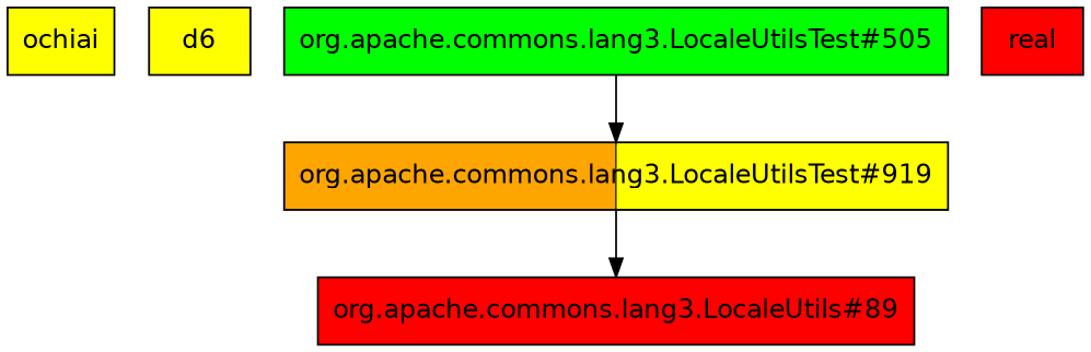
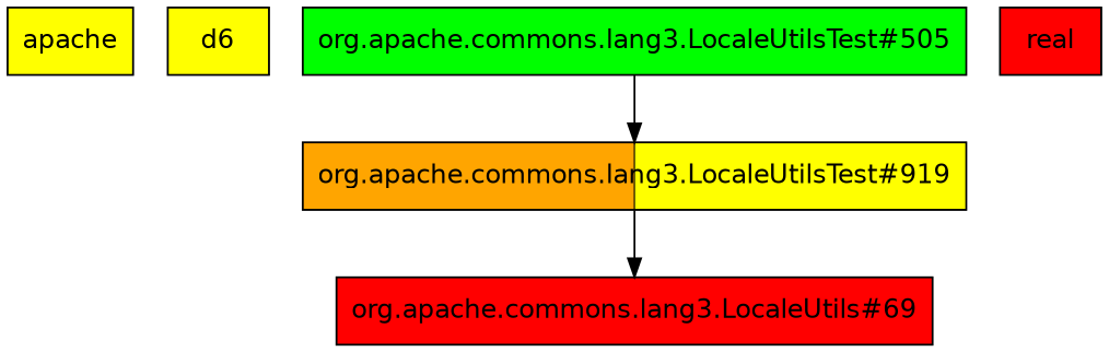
  digraph {
    fontname="DejaVu Sans"
    node [fillcolor=yellow fontname="DejaVu Sans" shape=box style=striped]
    edge [fontname="DejaVu Sans"]
-   ochiai
+   ochiai [label=apache]
    n2 [label=d6]
-   "org.apache.commons.lang3.LocaleUtils#89" [fillcolor=red]
+   "org.apache.commons.lang3.LocaleUtils#89" [fillcolor=red label="org.apache.commons.lang3.LocaleUtils#69"]
    "org.apache.commons.lang3.LocaleUtilsTest#505" [fillcolor=green]
    n5 [fillcolor="orange:yellow" label="org.apache.commons.lang3.LocaleUtilsTest#919"]
    real [fillcolor=red]
    "org.apache.commons.lang3.LocaleUtilsTest#505" -> n5
    n5 -> "org.apache.commons.lang3.LocaleUtils#89"
  }
